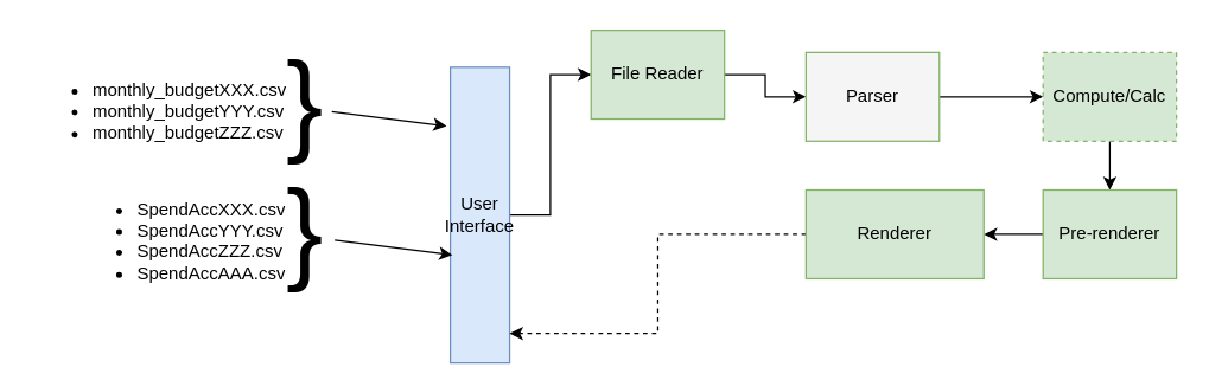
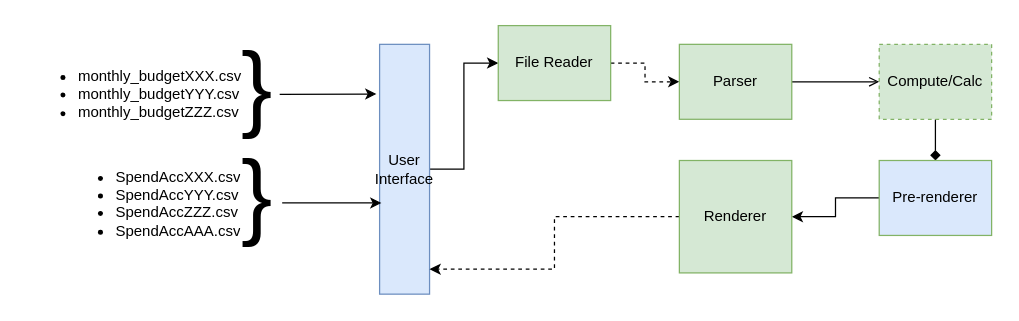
  <mxCell id="0" />
  <mxCell id="1" parent="0" />
  <mxCell id="2" style="edgeStyle=orthogonalEdgeStyle;rounded=0;orthogonalLoop=1;jettySize=auto;html=1;" edge="1" parent="1" source="3" target="11"><mxGeometry relative="1" as="geometry" /></mxCell>
- <mxCell id="3" value="User Interface" style="rounded=0;whiteSpace=wrap;html=1;fillColor=#dae8fc;strokeColor=#6c8ebf;" vertex="1" parent="1"><mxGeometry x="303" y="45" width="40" height="200" as="geometry" /></mxCell>
+ <mxCell id="3" value="User Interface" style="rounded=0;whiteSpace=wrap;html=1;fillColor=#dae8fc;strokeColor=#6c8ebf;" vertex="1" parent="1"><mxGeometry x="303" y="35" width="40" height="200" as="geometry" /></mxCell>
  <mxCell id="4" value="" style="endArrow=classic;html=1;entryX=-0.064;entryY=0.199;entryDx=0;entryDy=0;entryPerimeter=0;" edge="1" parent="1" target="3"><mxGeometry width="50" height="50" relative="1" as="geometry"><mxPoint x="223" y="75" as="sourcePoint" /><mxPoint x="273" y="55" as="targetPoint" /></mxGeometry></mxCell>
  <mxCell id="5" value="&lt;ul&gt;&lt;li&gt;monthly_budgetXXX.csv&lt;/li&gt;&lt;li&gt;monthly_budgetYYY.csv&lt;/li&gt;&lt;li&gt;monthly_budgetZZZ.csv&lt;/li&gt;&lt;/ul&gt;" style="text;strokeColor=none;fillColor=none;html=1;whiteSpace=wrap;verticalAlign=middle;overflow=hidden;" vertex="1" parent="1"><mxGeometry x="20" y="35" width="180" height="80" as="geometry" /></mxCell>
  <mxCell id="6" value="&lt;font style=&quot;font-size: 75px&quot;&gt;}&lt;/font&gt;" style="text;html=1;strokeColor=none;fillColor=none;align=center;verticalAlign=middle;whiteSpace=wrap;rounded=0;" vertex="1" parent="1"><mxGeometry x="185" y="58" width="40" height="20" as="geometry" /></mxCell>
  <mxCell id="7" value="" style="endArrow=classic;html=1;entryX=0.036;entryY=0.635;entryDx=0;entryDy=0;entryPerimeter=0;" edge="1" parent="1" target="3"><mxGeometry width="50" height="50" relative="1" as="geometry"><mxPoint x="225" y="162" as="sourcePoint" /><mxPoint x="302.44" y="155" as="targetPoint" /></mxGeometry></mxCell>
  <mxCell id="8" value="&lt;font style=&quot;font-size: 75px&quot;&gt;}&lt;/font&gt;" style="text;html=1;strokeColor=none;fillColor=none;align=center;verticalAlign=middle;whiteSpace=wrap;rounded=0;" vertex="1" parent="1"><mxGeometry x="185" y="145" width="40" height="20" as="geometry" /></mxCell>
  <mxCell id="9" value="&lt;ul&gt;&lt;li&gt;SpendAccXXX.csv&lt;/li&gt;&lt;li&gt;SpendAccYYY.csv&lt;/li&gt;&lt;li&gt;SpendAccZZZ.csv&lt;/li&gt;&lt;li&gt;SpendAccAAA.csv&lt;/li&gt;&lt;/ul&gt;" style="text;strokeColor=none;fillColor=none;html=1;whiteSpace=wrap;verticalAlign=middle;overflow=hidden;" vertex="1" parent="1"><mxGeometry x="50" y="120" width="150" height="76" as="geometry" /></mxCell>
- <mxCell id="10" style="edgeStyle=orthogonalEdgeStyle;rounded=0;orthogonalLoop=1;jettySize=auto;html=1;exitX=1;exitY=0.5;exitDx=0;exitDy=0;" edge="1" parent="1" source="11" target="13"><mxGeometry relative="1" as="geometry" /></mxCell>
+ <mxCell id="10" style="edgeStyle=orthogonalEdgeStyle;rounded=0;orthogonalLoop=1;jettySize=auto;html=1;exitX=1;exitY=0.5;exitDx=0;exitDy=0;dashed=1;" edge="1" parent="1" source="11" target="13"><mxGeometry relative="1" as="geometry" /></mxCell>
  <mxCell id="11" value="File Reader" style="rounded=0;whiteSpace=wrap;html=1;fillColor=#d5e8d4;strokeColor=#82b366;" vertex="1" parent="1"><mxGeometry x="398" y="20" width="90" height="60" as="geometry" /></mxCell>
- <mxCell id="12" style="edgeStyle=orthogonalEdgeStyle;rounded=0;orthogonalLoop=1;jettySize=auto;html=1;exitX=1;exitY=0.5;exitDx=0;exitDy=0;entryX=0;entryY=0.5;entryDx=0;entryDy=0;" edge="1" parent="1" source="13" target="15"><mxGeometry relative="1" as="geometry" /></mxCell>
- <mxCell id="13" value="Parser" style="rounded=0;whiteSpace=wrap;html=1;fillColor=#f5f5f5;strokeColor=#82b366;" vertex="1" parent="1"><mxGeometry x="543" y="35" width="90" height="60" as="geometry" /></mxCell>
- <mxCell id="14" style="edgeStyle=orthogonalEdgeStyle;rounded=0;orthogonalLoop=1;jettySize=auto;html=1;exitX=0.5;exitY=1;exitDx=0;exitDy=0;" edge="1" parent="1" source="15" target="17"><mxGeometry relative="1" as="geometry" /></mxCell>
+ <mxCell id="12" style="edgeStyle=orthogonalEdgeStyle;rounded=0;orthogonalLoop=1;jettySize=auto;html=1;exitX=1;exitY=0.5;exitDx=0;exitDy=0;entryX=0;entryY=0.5;entryDx=0;entryDy=0;endArrow=open;" edge="1" parent="1" source="13" target="15"><mxGeometry relative="1" as="geometry" /></mxCell>
+ <mxCell id="13" value="Parser" style="rounded=0;whiteSpace=wrap;html=1;fillColor=#d5e8d4;strokeColor=#82b366;" vertex="1" parent="1"><mxGeometry x="543" y="35" width="90" height="60" as="geometry" /></mxCell>
+ <mxCell id="14" style="edgeStyle=orthogonalEdgeStyle;rounded=0;orthogonalLoop=1;jettySize=auto;html=1;exitX=0.5;exitY=1;exitDx=0;exitDy=0;endArrow=diamond;" edge="1" parent="1" source="15" target="17"><mxGeometry relative="1" as="geometry" /></mxCell>
  <mxCell id="15" value="Compute/Calc" style="rounded=0;whiteSpace=wrap;html=1;fillColor=#d5e8d4;strokeColor=#82b366;dashed=1;" vertex="1" parent="1"><mxGeometry x="703" y="35" width="90" height="60" as="geometry" /></mxCell>
  <mxCell id="16" style="edgeStyle=orthogonalEdgeStyle;rounded=0;orthogonalLoop=1;jettySize=auto;html=1;exitX=0;exitY=0.5;exitDx=0;exitDy=0;" edge="1" parent="1" source="17" target="19"><mxGeometry relative="1" as="geometry" /></mxCell>
- <mxCell id="17" value="Pre-renderer" style="rounded=0;whiteSpace=wrap;html=1;fillColor=#d5e8d4;strokeColor=#82b366;" vertex="1" parent="1"><mxGeometry x="703" y="128" width="90" height="60" as="geometry" /></mxCell>
+ <mxCell id="17" value="Pre-renderer" style="rounded=0;whiteSpace=wrap;html=1;fillColor=#dae8fc;strokeColor=#82b366;" vertex="1" parent="1"><mxGeometry x="703" y="128" width="90" height="60" as="geometry" /></mxCell>
  <mxCell id="18" style="edgeStyle=orthogonalEdgeStyle;rounded=0;orthogonalLoop=1;jettySize=auto;html=1;exitX=0;exitY=0.5;exitDx=0;exitDy=0;entryX=1;entryY=0.9;entryDx=0;entryDy=0;entryPerimeter=0;dashed=1;" edge="1" parent="1" source="19" target="3"><mxGeometry relative="1" as="geometry" /></mxCell>
- <mxCell id="19" value="Renderer" style="rounded=0;whiteSpace=wrap;html=1;fillColor=#d5e8d4;strokeColor=#82b366;" vertex="1" parent="1"><mxGeometry x="543" y="128" width="120" height="60" as="geometry" /></mxCell>
+ <mxCell id="19" value="Renderer" style="rounded=0;whiteSpace=wrap;html=1;fillColor=#d5e8d4;strokeColor=#82b366;" vertex="1" parent="1"><mxGeometry x="543" y="128" width="90" height="90" as="geometry" /></mxCell>
  <mxCell id="20" style="edgeStyle=orthogonalEdgeStyle;rounded=0;orthogonalLoop=1;jettySize=auto;html=1;exitX=0.5;exitY=1;exitDx=0;exitDy=0;" edge="1" parent="1" source="13" target="13"><mxGeometry relative="1" as="geometry" /></mxCell>
